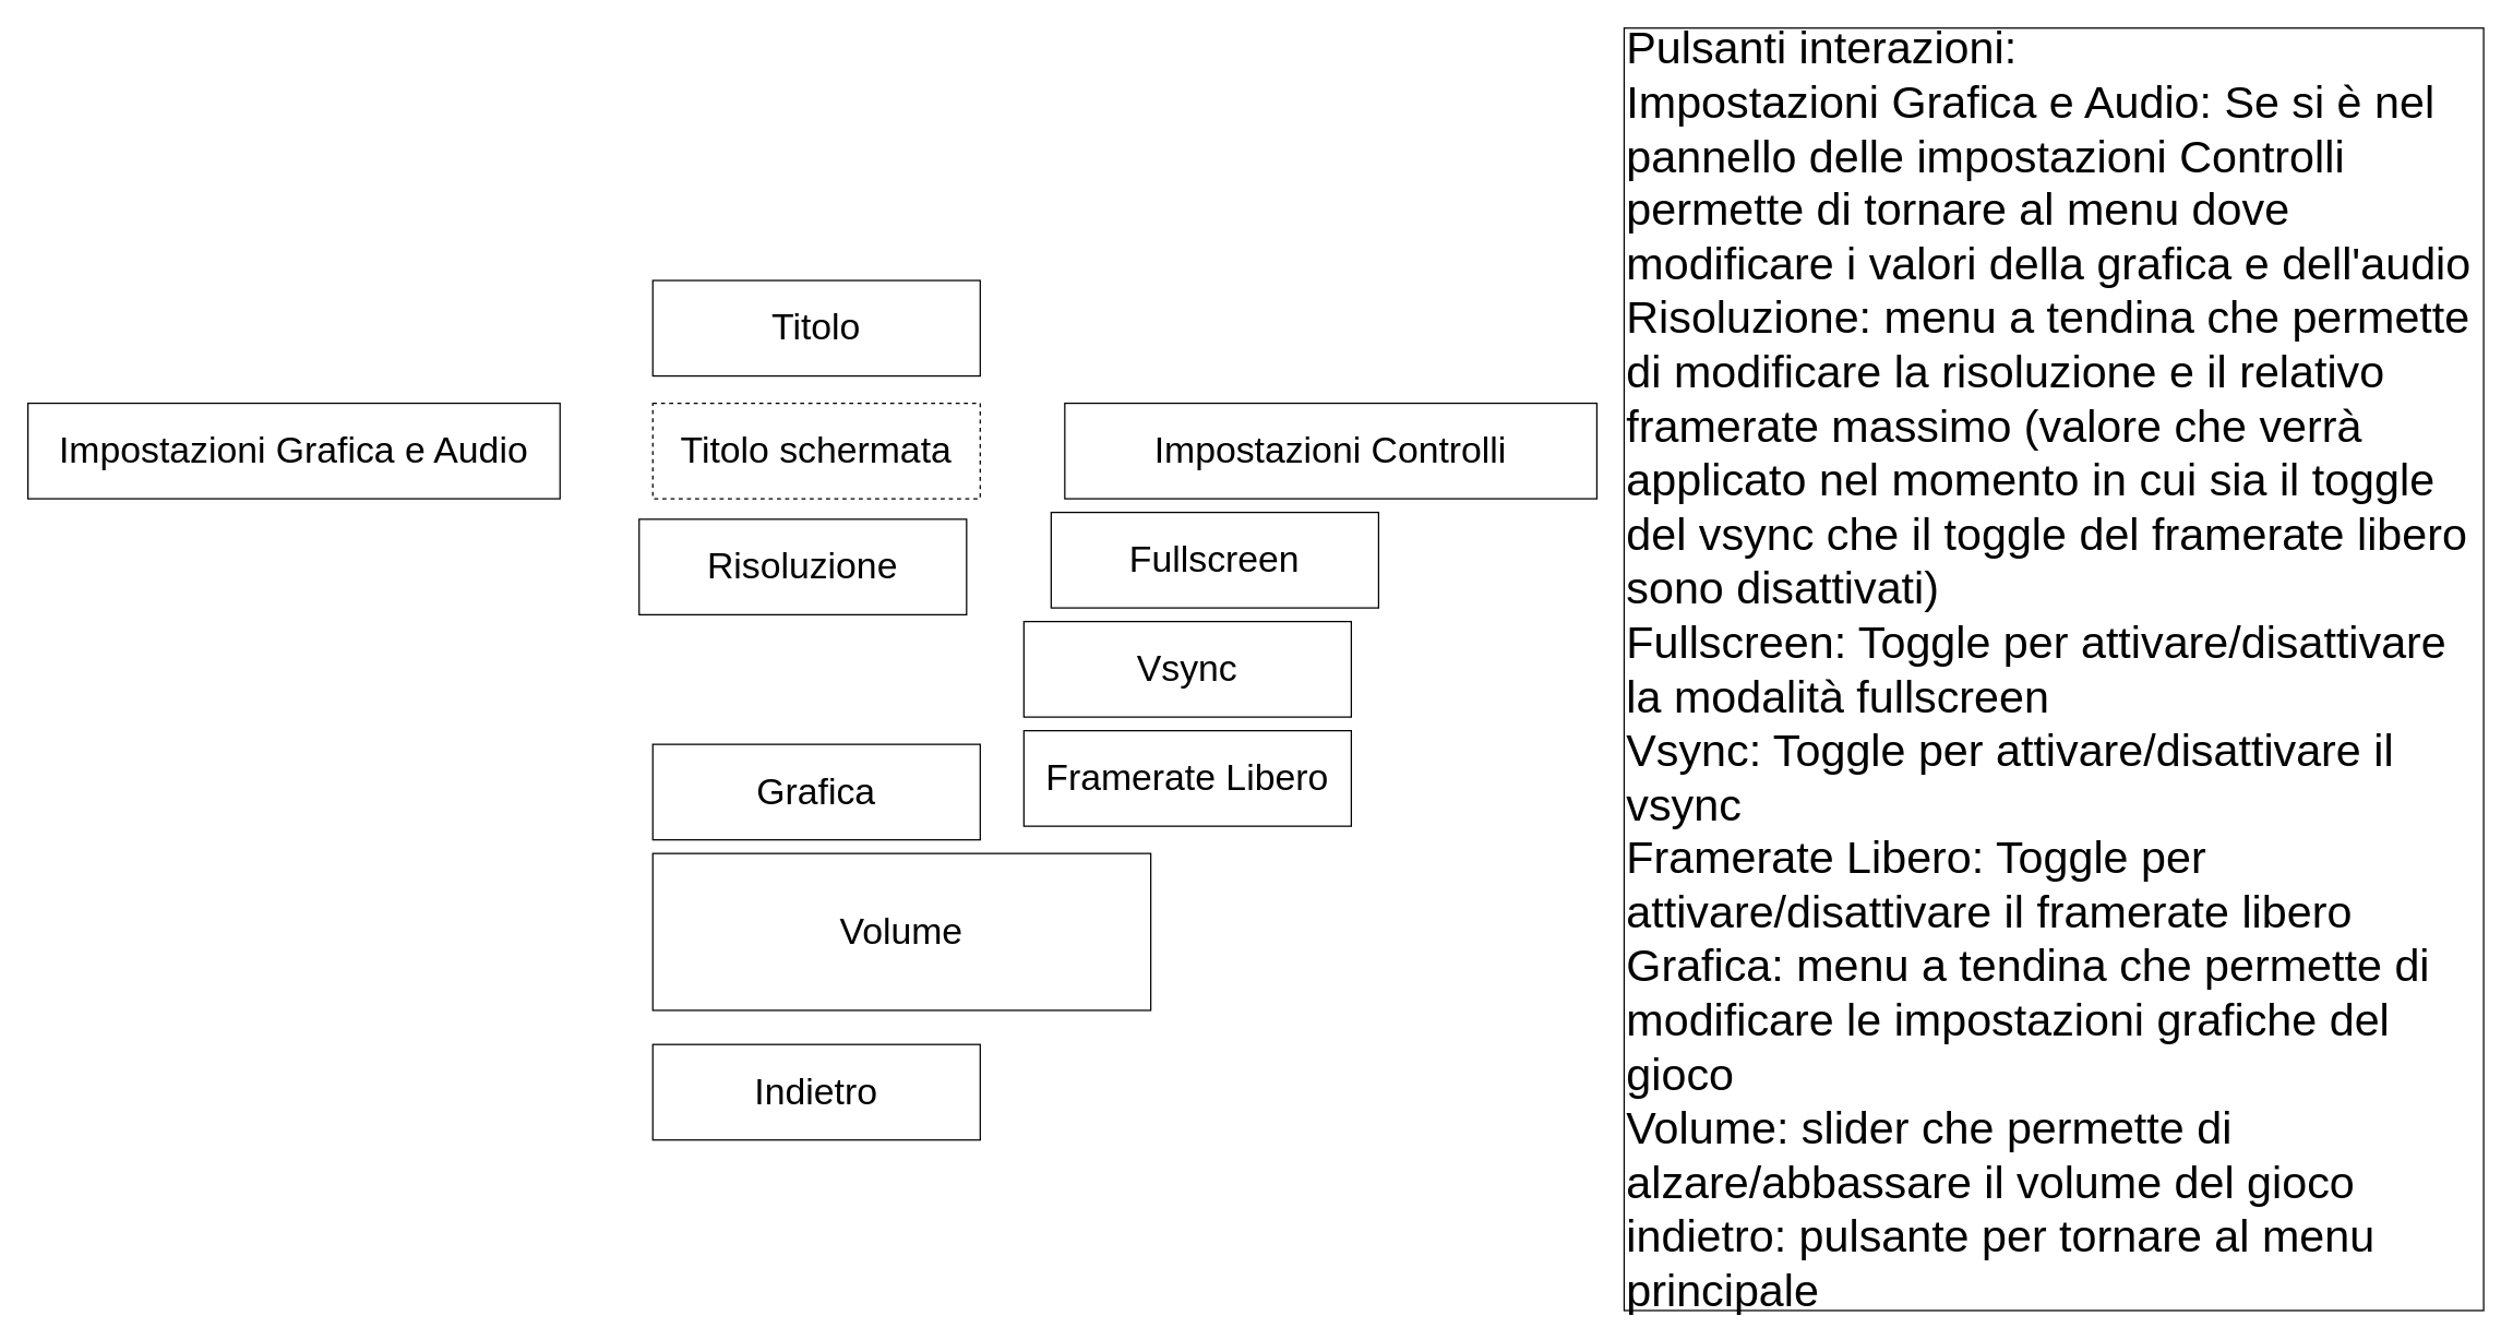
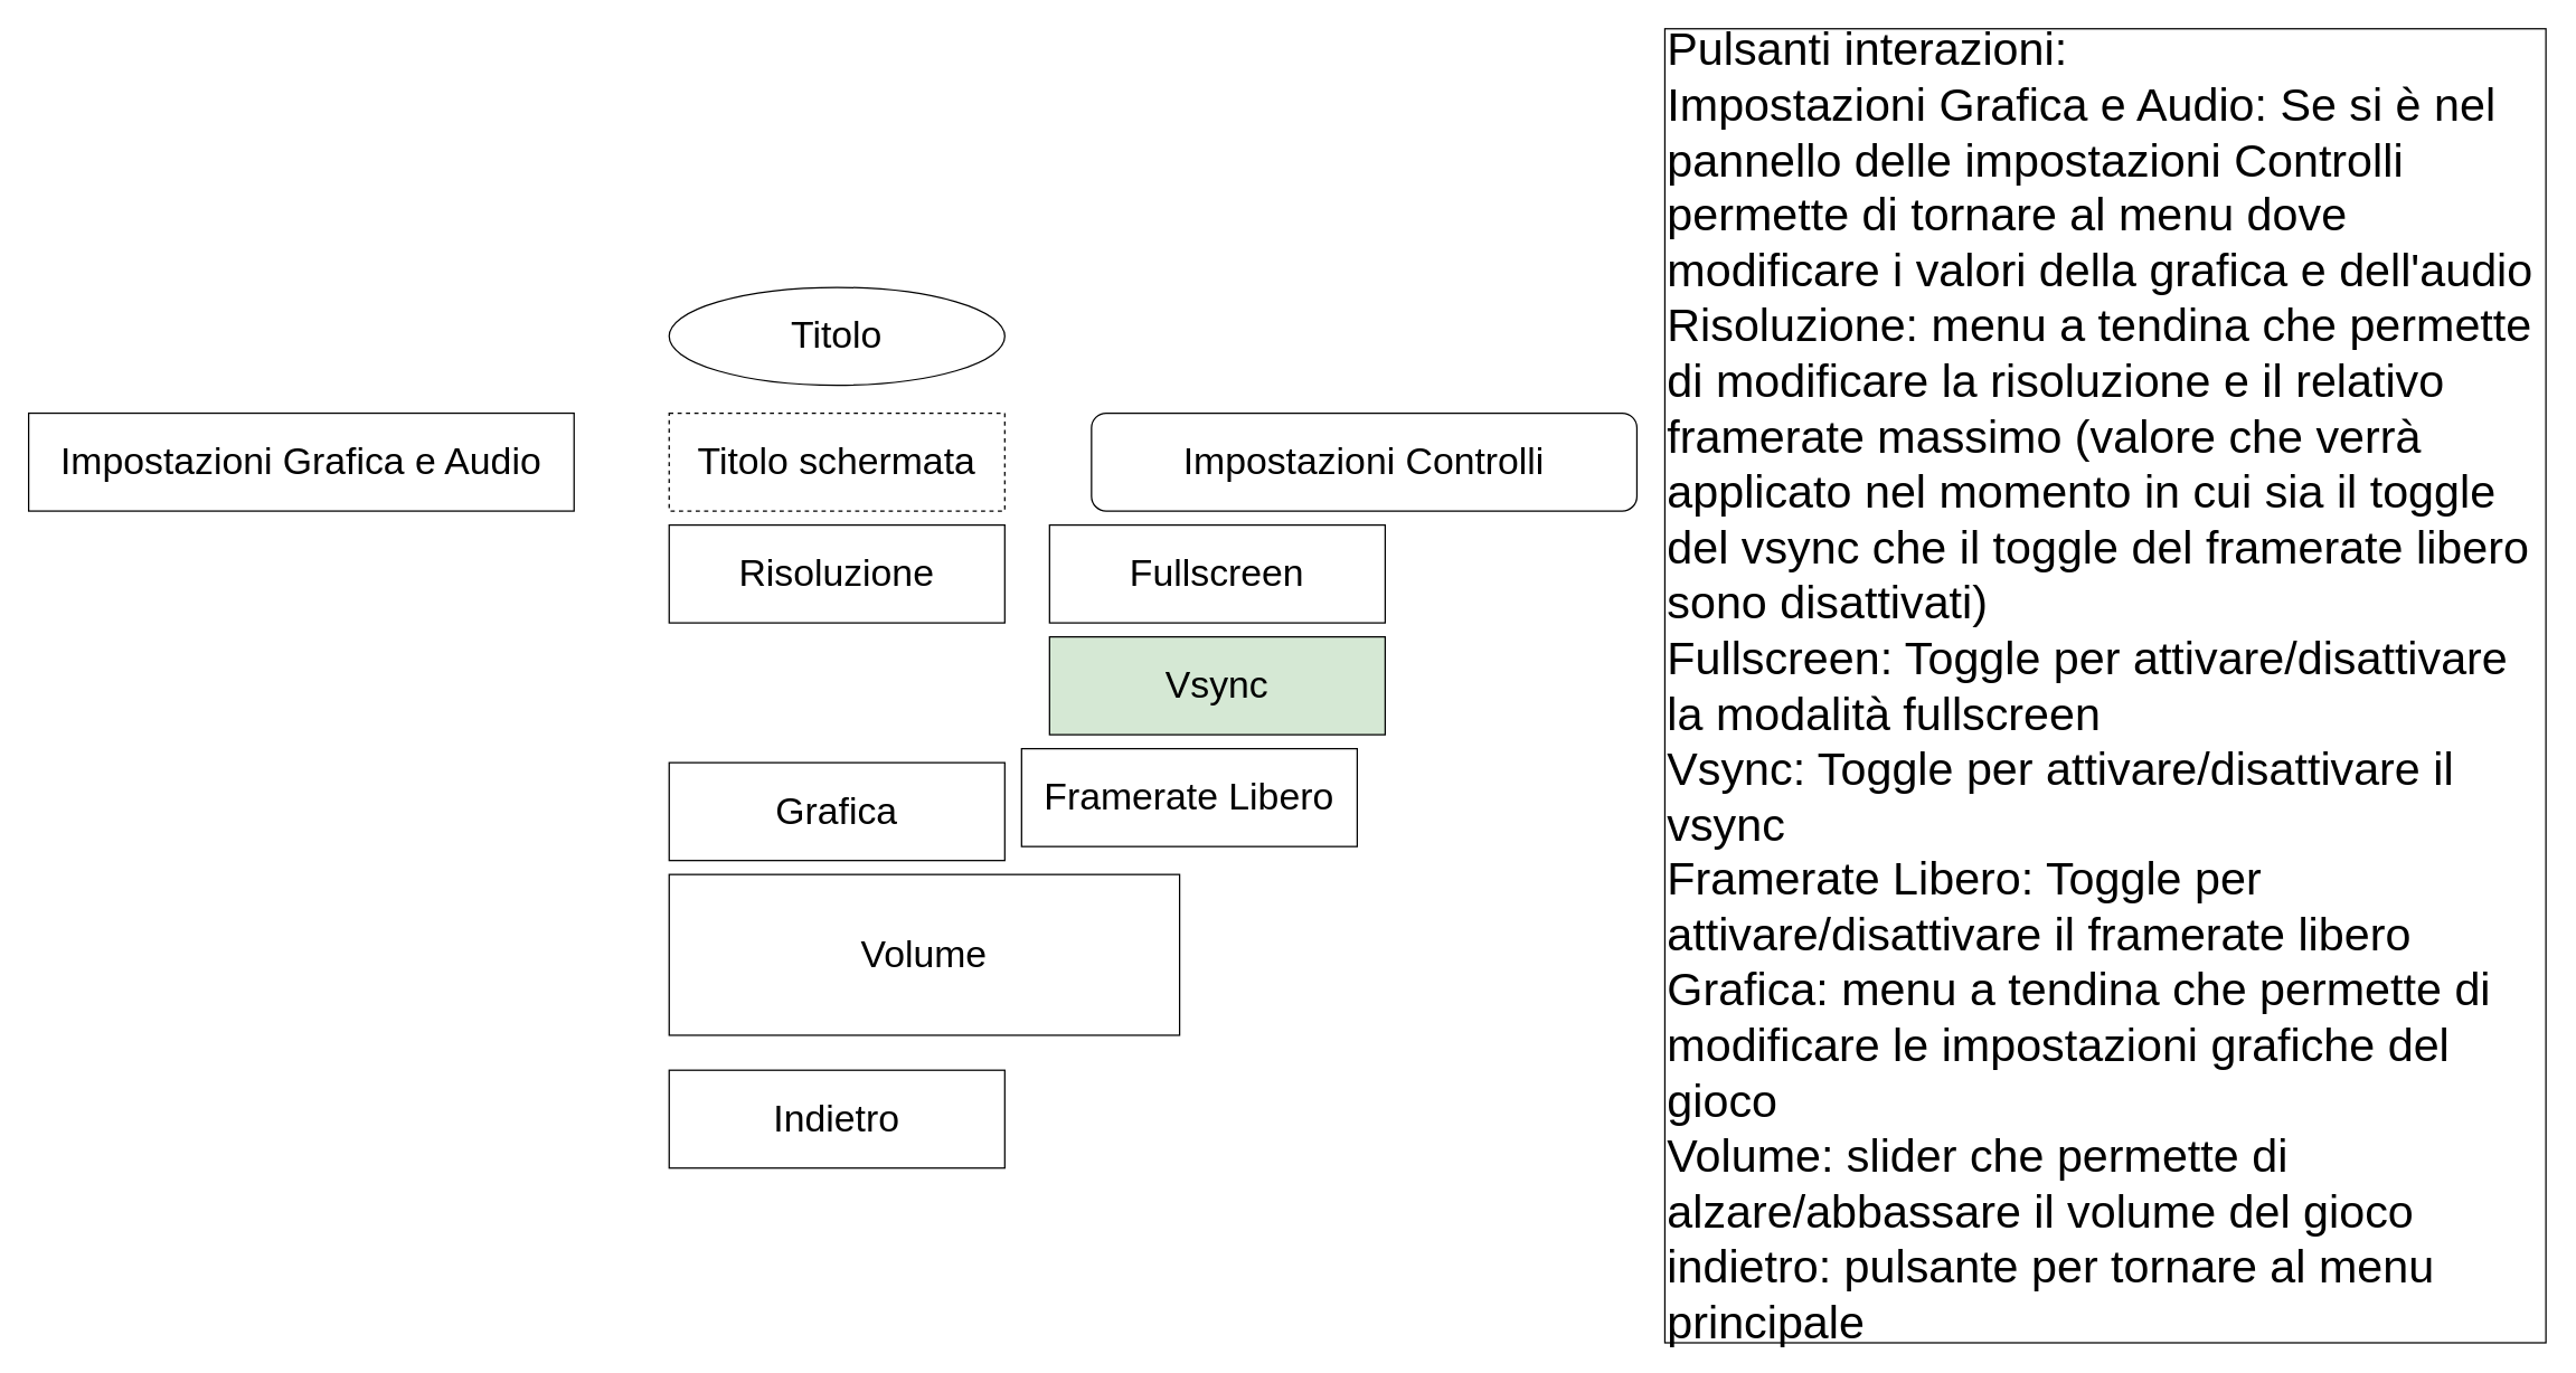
  <mxCell id="0" />
  <mxCell id="1" parent="0" />
  <mxCell id="2" value="Impostazioni Grafica e Audio" style="rounded=0;whiteSpace=wrap;html=1;fontSize=27;" vertex="1" parent="1"><mxGeometry x="20" y="295" width="390" height="70" as="geometry" /></mxCell>
- <mxCell id="3" value="Risoluzione" style="rounded=0;whiteSpace=wrap;html=1;fontSize=27;" vertex="1" parent="1"><mxGeometry x="468" y="380" width="240" height="70" as="geometry" /></mxCell>
+ <mxCell id="3" value="Risoluzione" style="rounded=0;whiteSpace=wrap;html=1;fontSize=27;" vertex="1" parent="1"><mxGeometry x="478" y="375" width="240" height="70" as="geometry" /></mxCell>
  <mxCell id="4" value="Grafica&lt;br&gt;" style="rounded=0;whiteSpace=wrap;html=1;fontSize=27;" vertex="1" parent="1"><mxGeometry x="478" y="545" width="240" height="70" as="geometry" /></mxCell>
  <mxCell id="5" value="Volume" style="rounded=0;whiteSpace=wrap;html=1;fontSize=27;" vertex="1" parent="1"><mxGeometry x="478" y="625" width="365" height="115" as="geometry" /></mxCell>
  <mxCell id="6" value="Indietro" style="rounded=0;whiteSpace=wrap;html=1;fontSize=27;" vertex="1" parent="1"><mxGeometry x="478" y="765" width="240" height="70" as="geometry" /></mxCell>
  <mxCell id="7" value="&lt;font style=&quot;font-size: 33px;&quot;&gt;Pulsanti interazioni:&lt;br&gt;Impostazioni Grafica e Audio: Se si è nel pannello delle impostazioni Controlli permette di tornare al menu dove modificare i valori della grafica e dell'audio&lt;br&gt;Risoluzione: menu a tendina che permette di modificare la risoluzione e il relativo framerate massimo (valore che verrà applicato nel momento in cui sia il toggle del vsync che il toggle del framerate libero sono disattivati)&lt;br&gt;Fullscreen: Toggle per attivare/disattivare la modalità fullscreen&lt;br&gt;Vsync: Toggle per attivare/disattivare il vsync&lt;br&gt;Framerate Libero: Toggle per attivare/disattivare il framerate libero&lt;br&gt;Grafica: menu a tendina che permette di modificare le impostazioni grafiche del gioco&lt;br&gt;Volume: slider che permette di alzare/abbassare il volume del gioco&lt;br&gt;indietro: pulsante per tornare al menu principale&lt;br&gt;&lt;/font&gt;" style="rounded=0;whiteSpace=wrap;html=1;fontSize=27;align=left;" vertex="1" parent="1"><mxGeometry x="1190" y="20" width="630" height="940" as="geometry" /></mxCell>
- <mxCell id="8" value="Titolo" style="rounded=0;whiteSpace=wrap;html=1;fontSize=27;" vertex="1" parent="1"><mxGeometry x="478" y="205" width="240" height="70" as="geometry" /></mxCell>
+ <mxCell id="8" value="Titolo" style="ellipse;whiteSpace=wrap;html=1;fontSize=27;" vertex="1" parent="1"><mxGeometry x="478" y="205" width="240" height="70" as="geometry" /></mxCell>
  <mxCell id="9" value="Titolo schermata" style="rounded=0;whiteSpace=wrap;html=1;fontSize=27;dashed=1;" vertex="1" parent="1"><mxGeometry x="478" y="295" width="240" height="70" as="geometry" /></mxCell>
- <mxCell id="10" value="Impostazioni Controlli" style="rounded=0;whiteSpace=wrap;html=1;fontSize=27;" vertex="1" parent="1"><mxGeometry x="780" y="295" width="390" height="70" as="geometry" /></mxCell>
- <mxCell id="11" value="Fullscreen" style="rounded=0;whiteSpace=wrap;html=1;fontSize=27;" vertex="1" parent="1"><mxGeometry x="770" y="375" width="240" height="70" as="geometry" /></mxCell>
- <mxCell id="12" value="Vsync" style="rounded=0;whiteSpace=wrap;html=1;fontSize=27;" vertex="1" parent="1"><mxGeometry x="750" y="455" width="240" height="70" as="geometry" /></mxCell>
- <mxCell id="13" value="Framerate Libero" style="rounded=0;whiteSpace=wrap;html=1;fontSize=27;" vertex="1" parent="1"><mxGeometry x="750" y="535" width="240" height="70" as="geometry" /></mxCell>
+ <mxCell id="10" value="Impostazioni Controlli" style="whiteSpace=wrap;html=1;fontSize=27;rounded=1;" vertex="1" parent="1"><mxGeometry x="780" y="295" width="390" height="70" as="geometry" /></mxCell>
+ <mxCell id="11" value="Fullscreen" style="rounded=0;whiteSpace=wrap;html=1;fontSize=27;" vertex="1" parent="1"><mxGeometry x="750" y="375" width="240" height="70" as="geometry" /></mxCell>
+ <mxCell id="12" value="Vsync" style="rounded=0;whiteSpace=wrap;html=1;fontSize=27;fillColor=#d5e8d4;" vertex="1" parent="1"><mxGeometry x="750" y="455" width="240" height="70" as="geometry" /></mxCell>
+ <mxCell id="13" value="Framerate Libero" style="rounded=0;whiteSpace=wrap;html=1;fontSize=27;" vertex="1" parent="1"><mxGeometry x="730" y="535" width="240" height="70" as="geometry" /></mxCell>
